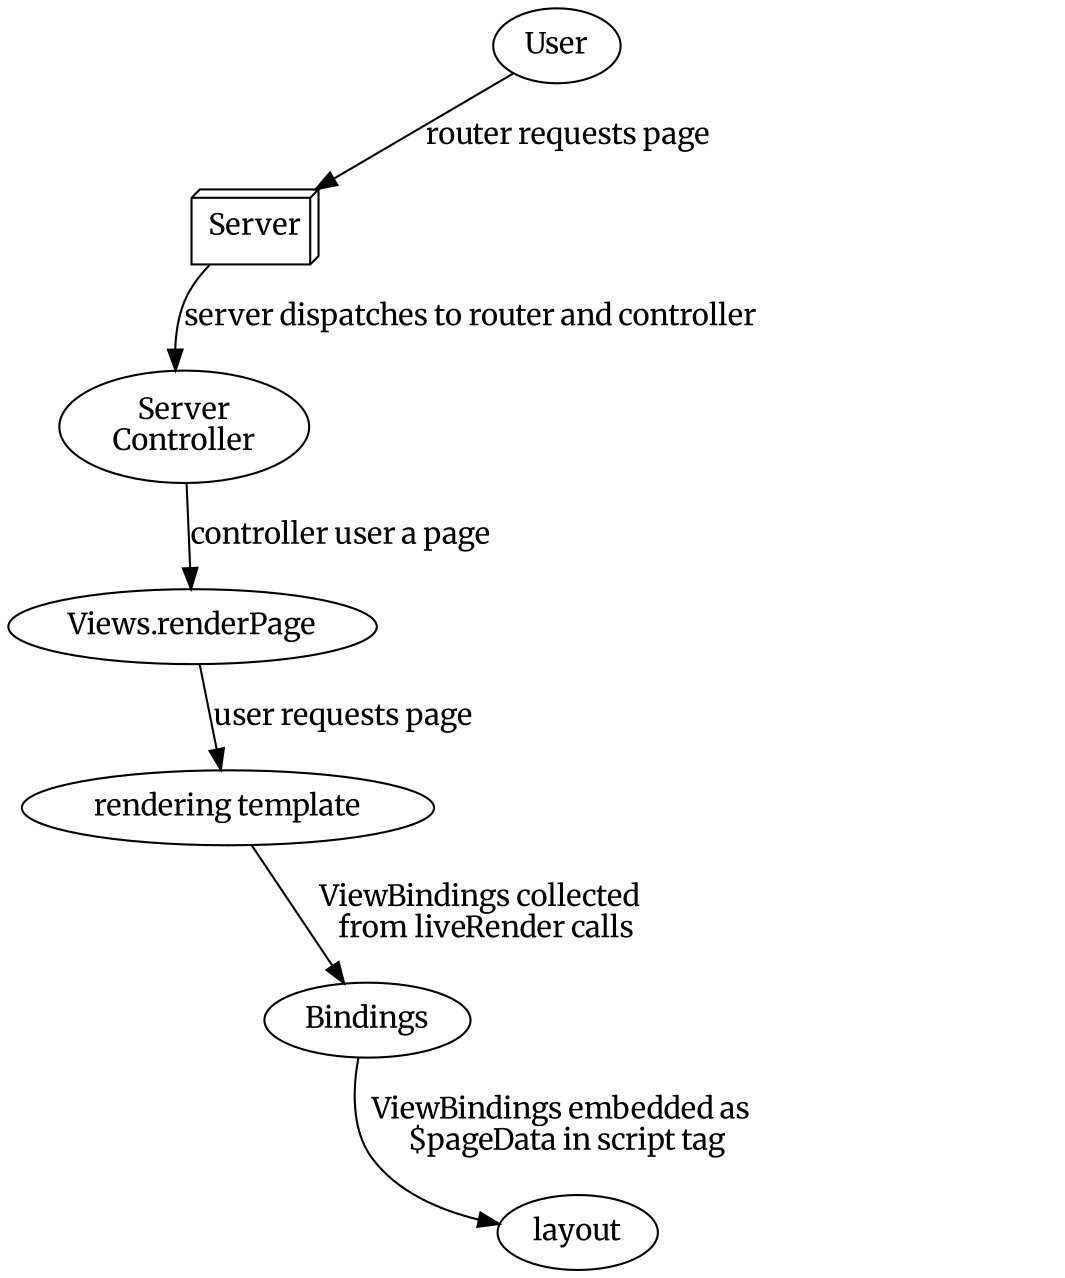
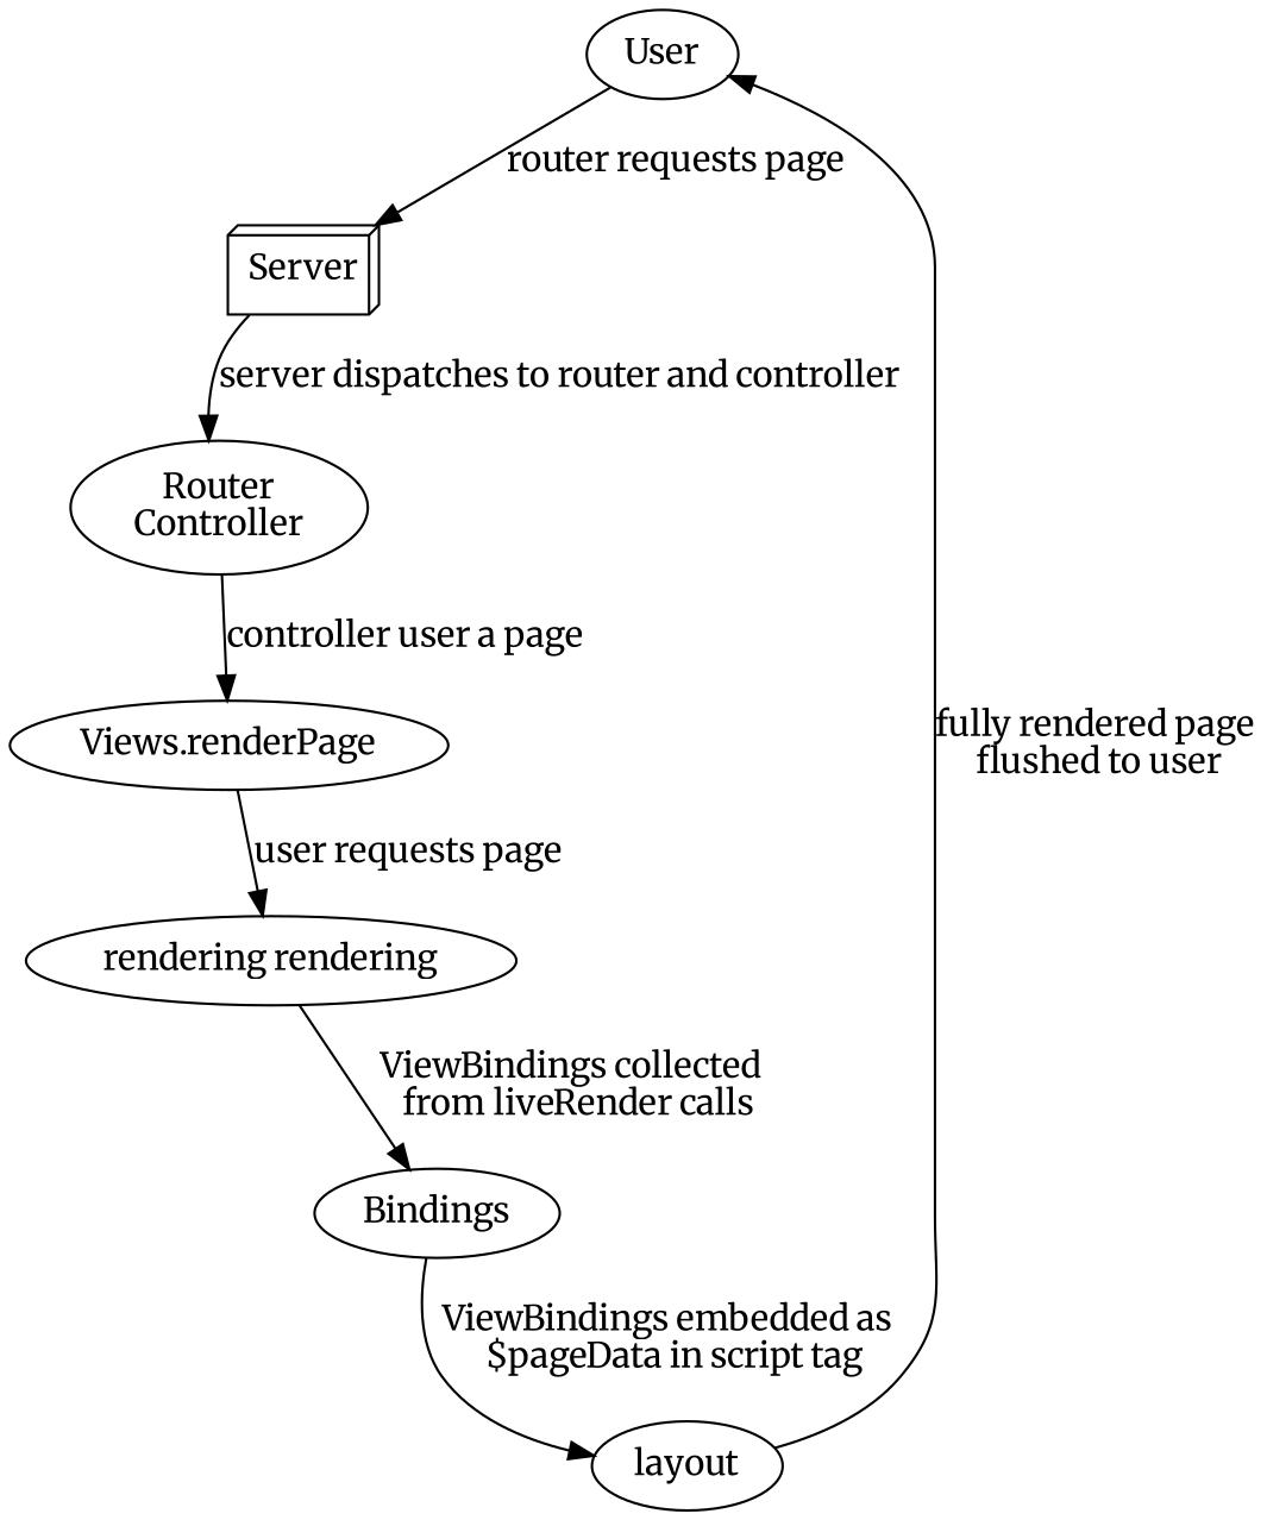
  digraph {
    fontname=Merriweather
    node [fontname=Merriweather]
    edge [fontname=Merriweather]
    n1 [label=User]
    n2 [label=Server shape=box3d]
-   n3 [label="Server\nController"]
+   n3 [label="Router\nController"]
    n4 [label="Views.renderPage"]
-   n5 [label="rendering template"]
+   n5 [label="rendering rendering"]
    n6 [label=Bindings]
    n7 [label=layout]
    n1 -> n2 [label="router requests page"]
    n2 -> n3 [label="server dispatches to router and controller"]
    n3 -> n4 [label="controller user a page"]
    n4 -> n5 [label="user requests page"]
    n5 -> n6 [label="ViewBindings collected \n from liveRender calls"]
    n6 -> n7 [label="ViewBindings embedded as \n $pageData in script tag"]
+   n7 -> n1 [label="fully rendered page\n flushed to user"]
  }
